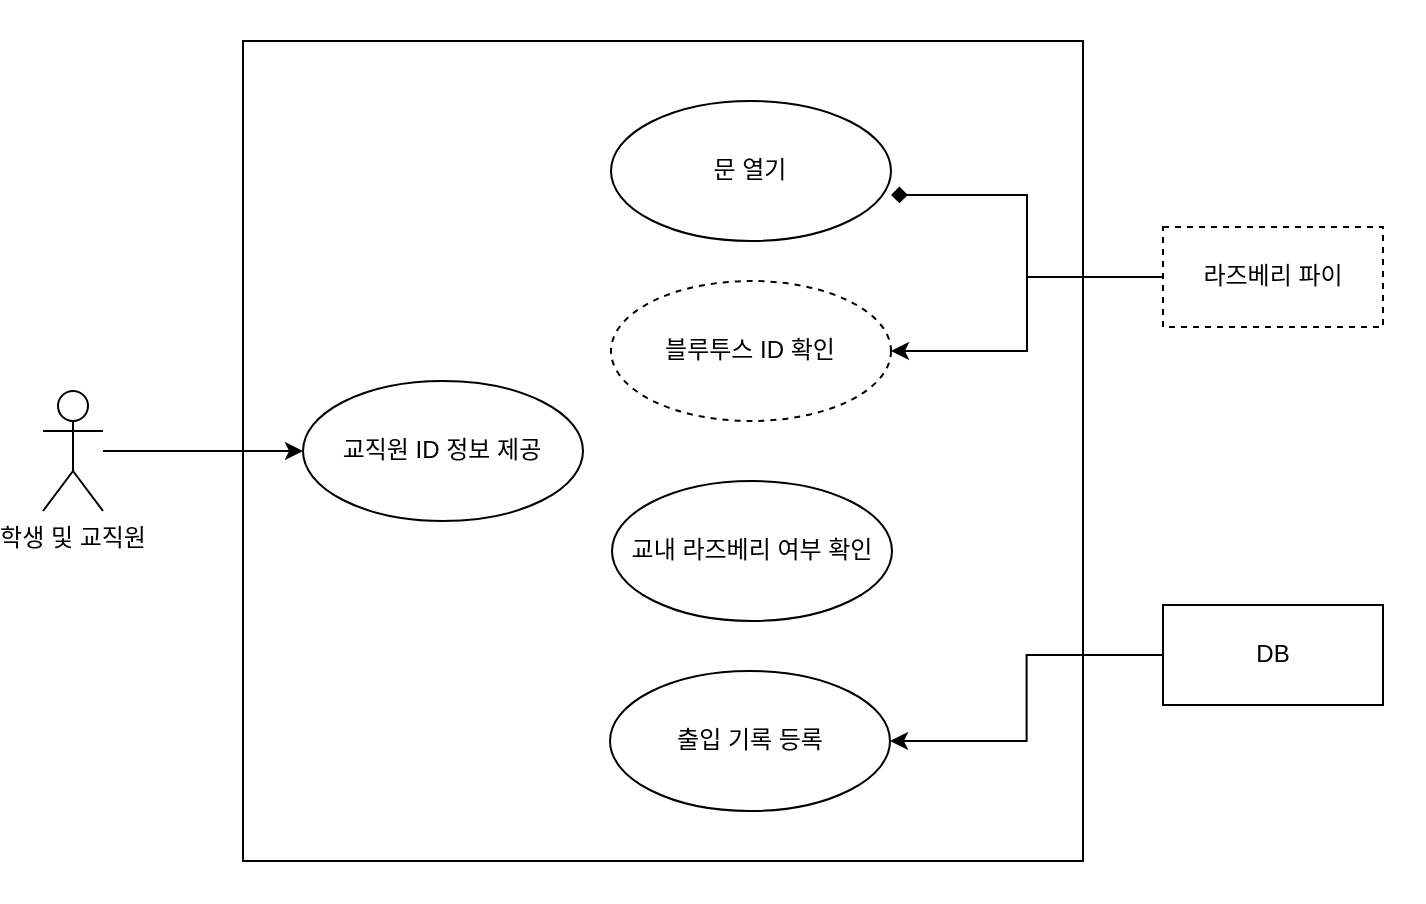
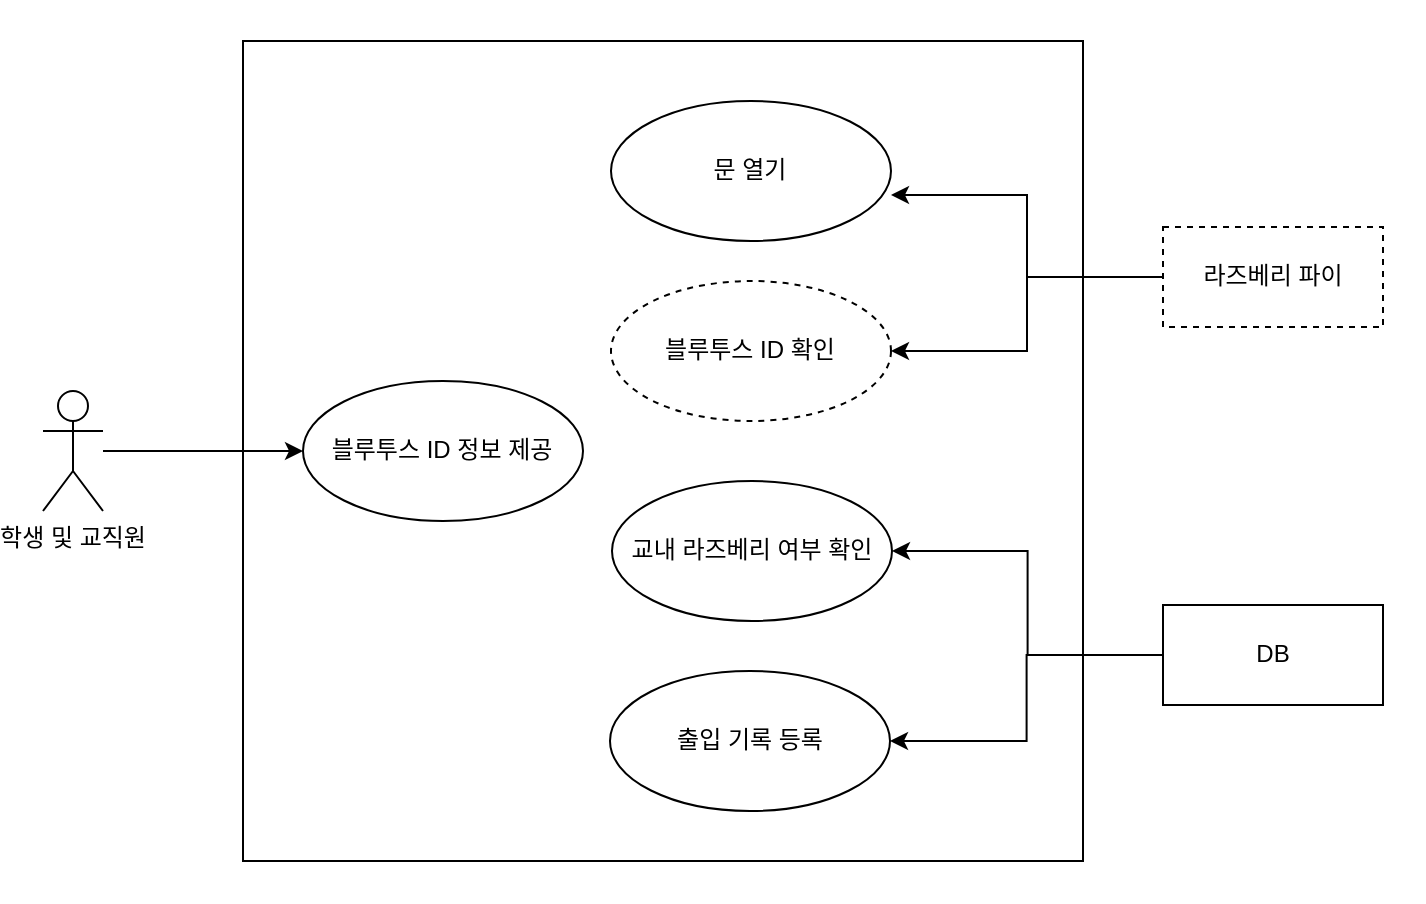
  <mxCell id="0" />
  <mxCell id="1" parent="0" />
  <mxCell id="2" value="" style="rounded=0;whiteSpace=wrap;html=1;" vertex="1" parent="1"><mxGeometry x="120" y="20" width="420" height="410" as="geometry" /></mxCell>
  <mxCell id="3" style="edgeStyle=orthogonalEdgeStyle;rounded=0;orthogonalLoop=1;jettySize=auto;html=1;entryX=0;entryY=0.5;entryDx=0;entryDy=0;" edge="1" parent="1" source="4" target="15"><mxGeometry relative="1" as="geometry" /></mxCell>
  <mxCell id="4" value="학생 및 교직원" style="shape=umlActor;verticalLabelPosition=bottom;verticalAlign=top;html=1;" vertex="1" parent="1"><mxGeometry x="20" y="195" width="30" height="60" as="geometry" /></mxCell>
  <mxCell id="5" style="edgeStyle=orthogonalEdgeStyle;rounded=0;orthogonalLoop=1;jettySize=auto;html=1;entryX=1;entryY=0.5;entryDx=0;entryDy=0;" edge="1" parent="1" source="7" target="9"><mxGeometry relative="1" as="geometry" /></mxCell>
+ <mxCell id="6" style="edgeStyle=orthogonalEdgeStyle;rounded=0;orthogonalLoop=1;jettySize=auto;html=1;entryX=1;entryY=0.5;entryDx=0;entryDy=0;" edge="1" parent="1" source="7" target="13"><mxGeometry relative="1" as="geometry" /></mxCell>
  <mxCell id="7" value="DB" style="html=1;" vertex="1" parent="1"><mxGeometry x="580" y="302" width="110" height="50" as="geometry" /></mxCell>
  <mxCell id="8" value="문 열기" style="ellipse;whiteSpace=wrap;html=1;" vertex="1" parent="1"><mxGeometry x="304" y="50" width="140" height="70" as="geometry" /></mxCell>
  <mxCell id="9" value="출입 기록 등록" style="ellipse;whiteSpace=wrap;html=1;" vertex="1" parent="1"><mxGeometry x="303.5" y="335" width="140" height="70" as="geometry" /></mxCell>
  <mxCell id="10" style="edgeStyle=orthogonalEdgeStyle;rounded=0;orthogonalLoop=1;jettySize=auto;html=1;entryX=1;entryY=0.5;entryDx=0;entryDy=0;" edge="1" parent="1" source="12" target="14"><mxGeometry relative="1" as="geometry" /></mxCell>
- <mxCell id="11" style="edgeStyle=orthogonalEdgeStyle;rounded=0;orthogonalLoop=1;jettySize=auto;html=1;exitX=0;exitY=0.5;exitDx=0;exitDy=0;entryX=1;entryY=0.671;entryDx=0;entryDy=0;entryPerimeter=0;endArrow=diamond;" edge="1" parent="1" source="12" target="8"><mxGeometry relative="1" as="geometry" /></mxCell>
+ <mxCell id="11" style="edgeStyle=orthogonalEdgeStyle;rounded=0;orthogonalLoop=1;jettySize=auto;html=1;exitX=0;exitY=0.5;exitDx=0;exitDy=0;entryX=1;entryY=0.671;entryDx=0;entryDy=0;entryPerimeter=0;" edge="1" parent="1" source="12" target="8"><mxGeometry relative="1" as="geometry" /></mxCell>
  <mxCell id="12" value="라즈베리 파이" style="html=1;dashed=1;" vertex="1" parent="1"><mxGeometry x="580" y="113" width="110" height="50" as="geometry" /></mxCell>
  <mxCell id="13" value="교내 라즈베리 여부 확인" style="ellipse;whiteSpace=wrap;html=1;" vertex="1" parent="1"><mxGeometry x="304.5" y="240" width="140" height="70" as="geometry" /></mxCell>
  <mxCell id="14" value="블루투스 ID 확인" style="ellipse;whiteSpace=wrap;html=1;dashed=1;" vertex="1" parent="1"><mxGeometry x="304" y="140" width="140" height="70" as="geometry" /></mxCell>
- <mxCell id="15" value="교직원 ID 정보 제공" style="ellipse;whiteSpace=wrap;html=1;" vertex="1" parent="1"><mxGeometry x="150" y="190" width="140" height="70" as="geometry" /></mxCell>
+ <mxCell id="15" value="블루투스 ID 정보 제공" style="ellipse;whiteSpace=wrap;html=1;" vertex="1" parent="1"><mxGeometry x="150" y="190" width="140" height="70" as="geometry" /></mxCell>
